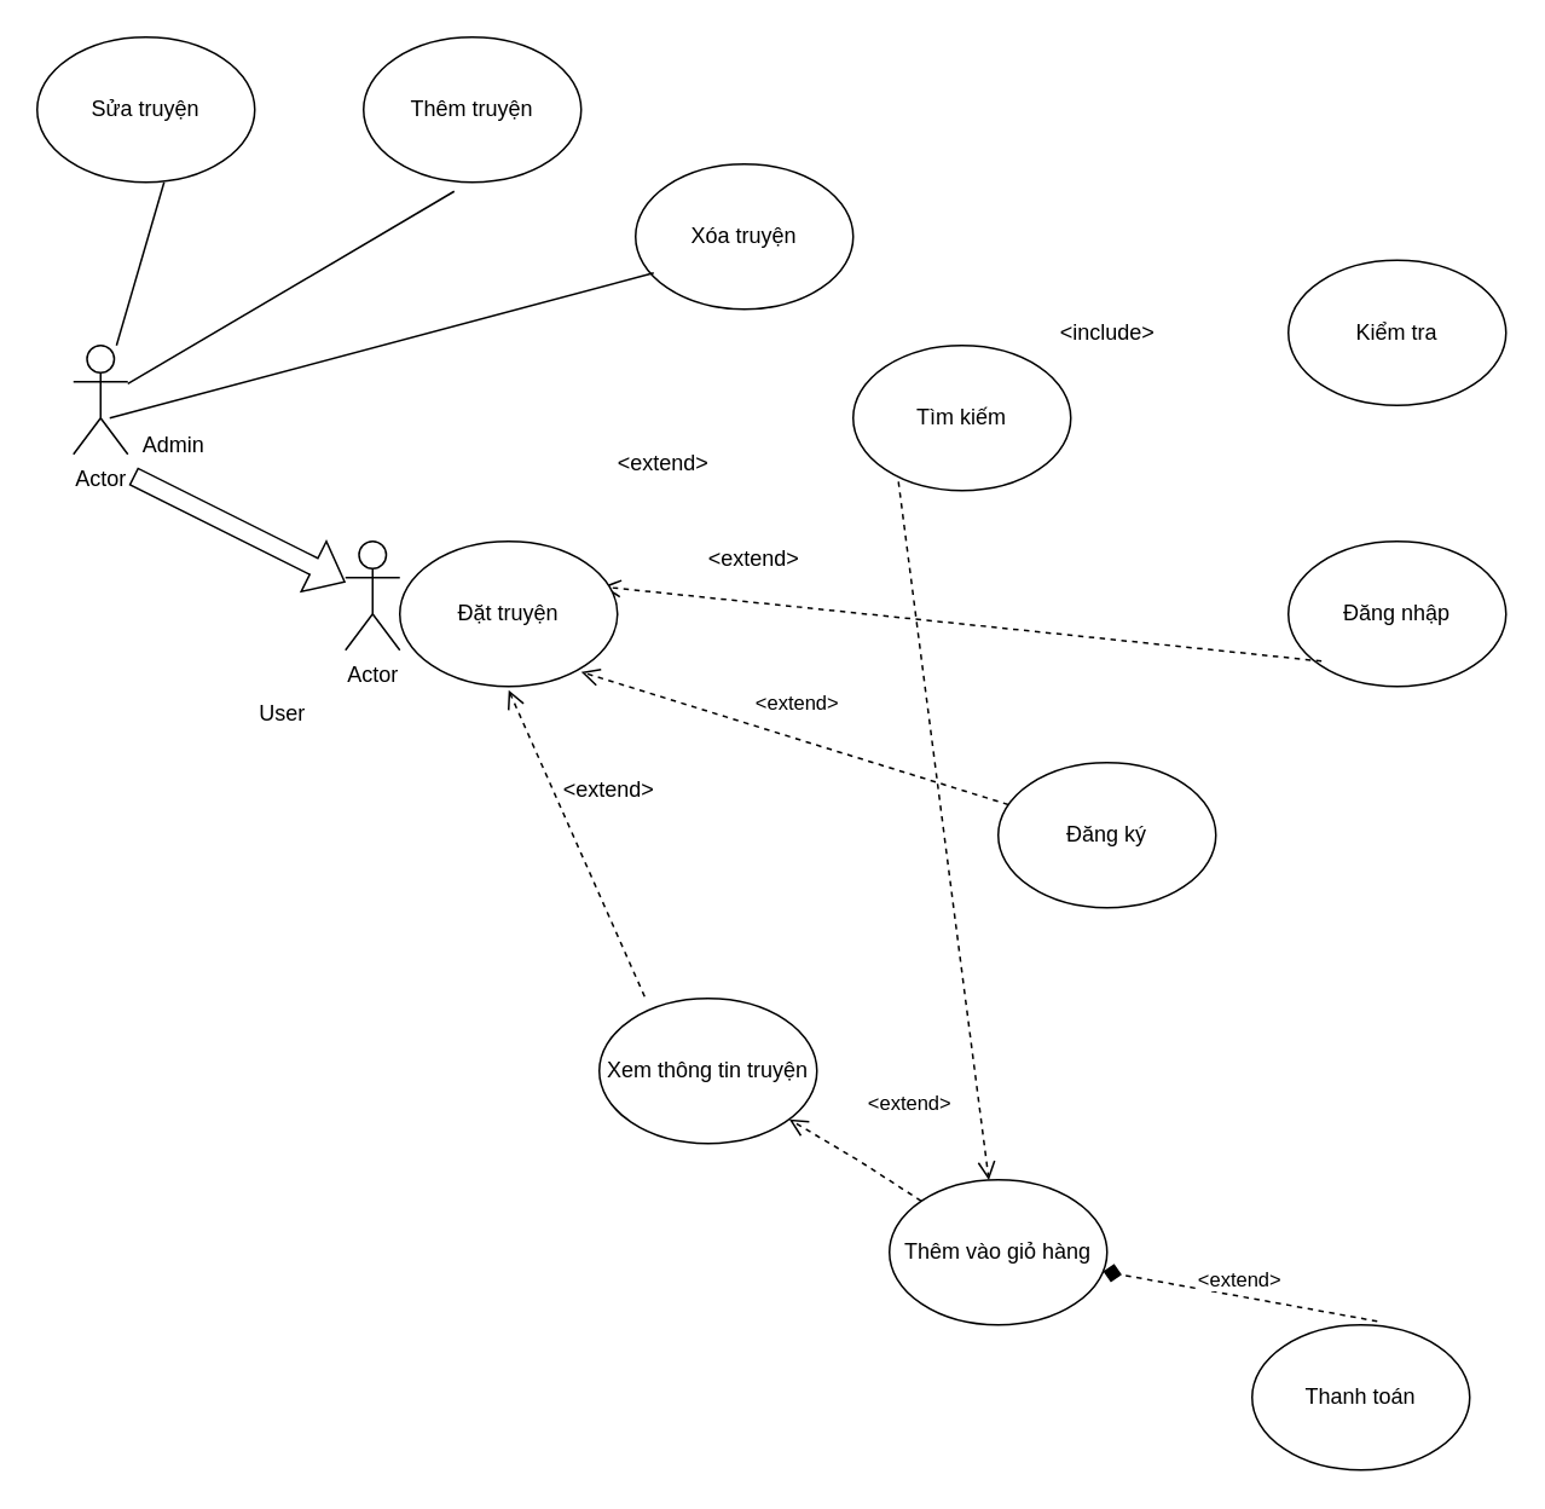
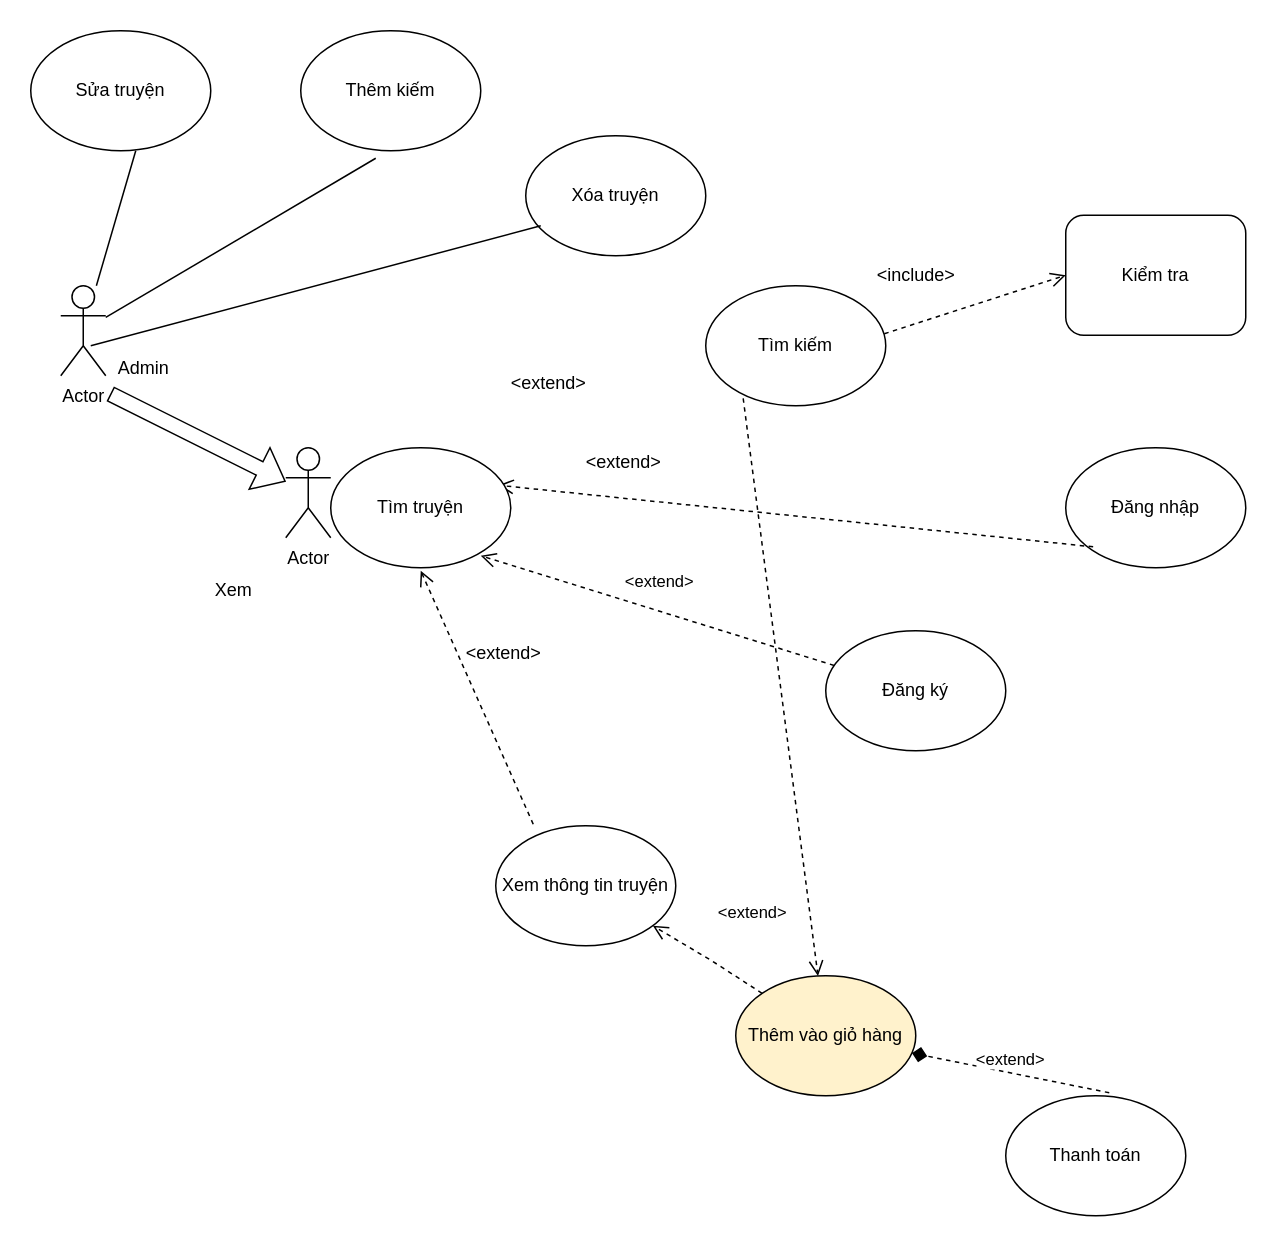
  <mxCell id="0" />
  <mxCell id="1" parent="0" />
  <mxCell id="2" value="Actor" style="shape=umlActor;verticalLabelPosition=bottom;verticalAlign=top;html=1;" parent="1" vertex="1"><mxGeometry x="190" y="298" width="30" height="60" as="geometry" /></mxCell>
  <mxCell id="3" value="Đăng nhập" style="ellipse;whiteSpace=wrap;html=1;fontStyle=0" parent="1" vertex="1"><mxGeometry x="710" y="298" width="120" height="80" as="geometry" /></mxCell>
  <mxCell id="4" value="Đăng ký" style="ellipse;whiteSpace=wrap;html=1;" parent="1" vertex="1"><mxGeometry x="550" y="420" width="120" height="80" as="geometry" /></mxCell>
  <mxCell id="5" value="Xem thông tin truyện" style="ellipse;whiteSpace=wrap;html=1;" parent="1" vertex="1"><mxGeometry x="330" y="550" width="120" height="80" as="geometry" /></mxCell>
  <mxCell id="6" value="Actor" style="shape=umlActor;verticalLabelPosition=bottom;verticalAlign=top;html=1;" parent="1" vertex="1"><mxGeometry x="40" y="190" width="30" height="60" as="geometry" /></mxCell>
  <mxCell id="7" value="Admin" style="text;html=1;align=center;verticalAlign=middle;resizable=0;points=[];autosize=1;strokeColor=none;fillColor=none;" parent="1" vertex="1"><mxGeometry x="65" y="230" width="60" height="30" as="geometry" /></mxCell>
- <mxCell id="8" value="User" style="text;html=1;align=center;verticalAlign=middle;resizable=0;points=[];autosize=1;strokeColor=none;fillColor=none;" parent="1" vertex="1"><mxGeometry x="130" y="378" width="50" height="30" as="geometry" /></mxCell>
- <mxCell id="9" value="Thêm truyện" style="ellipse;whiteSpace=wrap;html=1;" parent="1" vertex="1"><mxGeometry x="200" y="20" width="120" height="80" as="geometry" /></mxCell>
+ <mxCell id="8" value="Xem" style="text;html=1;align=center;verticalAlign=middle;resizable=0;points=[];autosize=1;strokeColor=none;fillColor=none;" parent="1" vertex="1"><mxGeometry x="130" y="378" width="50" height="30" as="geometry" /></mxCell>
+ <mxCell id="9" value="Thêm kiếm" style="ellipse;whiteSpace=wrap;html=1;" parent="1" vertex="1"><mxGeometry x="200" y="20" width="120" height="80" as="geometry" /></mxCell>
  <mxCell id="10" value="Sửa truyện" style="ellipse;whiteSpace=wrap;html=1;" parent="1" vertex="1"><mxGeometry y="20" width="120" height="80" as="geometry" x="20" /></mxCell>
  <mxCell id="11" value="Xóa truyện" style="ellipse;whiteSpace=wrap;html=1;" parent="1" vertex="1"><mxGeometry x="350" y="90" width="120" height="80" as="geometry" /></mxCell>
  <mxCell id="12" value="" style="endArrow=none;html=1;rounded=0;" parent="1" source="6" edge="1"><mxGeometry width="50" height="50" relative="1" as="geometry"><mxPoint x="40" y="150" as="sourcePoint" /><mxPoint x="90" y="100" as="targetPoint" /></mxGeometry></mxCell>
  <mxCell id="13" value="" style="endArrow=none;html=1;rounded=0;" parent="1" source="6" edge="1"><mxGeometry width="50" height="50" relative="1" as="geometry"><mxPoint x="200" y="155" as="sourcePoint" /><mxPoint x="250" y="105" as="targetPoint" /></mxGeometry></mxCell>
  <mxCell id="14" value="" style="endArrow=none;html=1;rounded=0;exitX=0.667;exitY=0.667;exitDx=0;exitDy=0;exitPerimeter=0;" parent="1" source="6" edge="1"><mxGeometry width="50" height="50" relative="1" as="geometry"><mxPoint x="310" y="200" as="sourcePoint" /><mxPoint x="360" y="150" as="targetPoint" /></mxGeometry></mxCell>
  <mxCell id="15" value="Tìm kiếm" style="ellipse;whiteSpace=wrap;html=1;" parent="1" vertex="1"><mxGeometry x="470" y="190" width="120" height="80" as="geometry" /></mxCell>
  <mxCell id="16" value="" style="shape=flexArrow;endArrow=classic;html=1;rounded=0;exitX=0.133;exitY=1.067;exitDx=0;exitDy=0;exitPerimeter=0;" parent="1" source="7" target="2" edge="1"><mxGeometry width="50" height="50" relative="1" as="geometry"><mxPoint x="65" y="343" as="sourcePoint" /><mxPoint x="115" y="293" as="targetPoint" /></mxGeometry></mxCell>
- <mxCell id="17" value="Thêm vào giỏ hàng" style="ellipse;whiteSpace=wrap;html=1;" parent="1" vertex="1"><mxGeometry x="490" y="650" width="120" height="80" as="geometry" /></mxCell>
+ <mxCell id="17" value="Thêm vào giỏ hàng" style="ellipse;whiteSpace=wrap;html=1;fillColor=#fff2cc;" parent="1" vertex="1"><mxGeometry x="490" y="650" width="120" height="80" as="geometry" /></mxCell>
  <mxCell id="18" value="&amp;lt;extend&amp;gt;" style="text;html=1;align=center;verticalAlign=middle;resizable=0;points=[];autosize=1;strokeColor=none;fillColor=none;" parent="1" vertex="1"><mxGeometry x="380" y="293" width="70" height="30" as="geometry" /></mxCell>
  <mxCell id="19" value="&amp;lt;extend&amp;gt;" style="text;html=1;align=center;verticalAlign=middle;resizable=0;points=[];autosize=1;strokeColor=none;fillColor=none;" parent="1" vertex="1"><mxGeometry x="330" y="240" width="70" height="30" as="geometry" /></mxCell>
  <mxCell id="20" value="&amp;lt;extend&amp;gt;" style="text;html=1;align=center;verticalAlign=middle;resizable=0;points=[];autosize=1;strokeColor=none;fillColor=none;" parent="1" vertex="1"><mxGeometry x="300" y="420" width="70" height="30" as="geometry" /></mxCell>
  <mxCell id="21" value="" style="html=1;verticalAlign=bottom;endArrow=open;dashed=1;endSize=8;curved=0;rounded=0;entryX=0.75;entryY=0.1;entryDx=0;entryDy=0;entryPerimeter=0;exitX=-0.008;exitY=0.588;exitDx=0;exitDy=0;exitPerimeter=0;" parent="1" edge="1"><mxGeometry relative="1" as="geometry"><mxPoint x="728.27" y="364.04" as="sourcePoint" /><mxPoint x="331.73" y="323" as="targetPoint" /></mxGeometry></mxCell>
  <mxCell id="22" value="&amp;lt;extend&amp;gt;" style="html=1;verticalAlign=bottom;endArrow=open;dashed=1;endSize=8;curved=0;rounded=0;" parent="1" source="4" edge="1"><mxGeometry x="0.017" y="-11" relative="1" as="geometry"><mxPoint x="490" y="460" as="sourcePoint" /><mxPoint x="320" y="370" as="targetPoint" /><mxPoint as="offset" /></mxGeometry></mxCell>
  <mxCell id="23" value="" style="html=1;verticalAlign=bottom;endArrow=open;dashed=1;endSize=8;curved=0;rounded=0;" parent="1" edge="1"><mxGeometry relative="1" as="geometry"><mxPoint x="355" y="549" as="sourcePoint" /><mxPoint x="280" y="380" as="targetPoint" /></mxGeometry></mxCell>
- <mxCell id="24" value="Thanh toán" style="ellipse;whiteSpace=wrap;html=1;" parent="1" vertex="1"><mxGeometry x="690" y="730" width="120" height="80" as="geometry" /></mxCell>
+ <mxCell id="24" value="Thanh toán" style="ellipse;whiteSpace=wrap;html=1;" parent="1" vertex="1"><mxGeometry x="670" y="730" width="120" height="80" as="geometry" /></mxCell>
  <mxCell id="25" value="&amp;lt;extend&amp;gt;" style="html=1;verticalAlign=bottom;endArrow=open;dashed=1;endSize=8;curved=0;rounded=0;exitX=0;exitY=0;exitDx=0;exitDy=0;" parent="1" source="17" target="5" edge="1"><mxGeometry x="-0.292" y="-34" relative="1" as="geometry"><mxPoint x="514" y="630" as="sourcePoint" /><mxPoint x="434" y="630" as="targetPoint" /><Array as="points"><mxPoint x="474" y="640" /></Array><mxPoint as="offset" /></mxGeometry></mxCell>
- <mxCell id="26" value="Kiểm tra" style="ellipse;whiteSpace=wrap;html=1;" parent="1" vertex="1"><mxGeometry x="710" y="143" width="120" height="80" as="geometry" /></mxCell>
+ <mxCell id="26" value="Kiểm tra" style="whiteSpace=wrap;html=1;rounded=1;" parent="1" vertex="1"><mxGeometry x="710" y="143" width="120" height="80" as="geometry" /></mxCell>
+ <mxCell id="27" value="" style="html=1;verticalAlign=bottom;endArrow=open;dashed=1;endSize=8;curved=0;rounded=0;entryX=0;entryY=0.5;entryDx=0;entryDy=0;exitX=0.992;exitY=0.4;exitDx=0;exitDy=0;exitPerimeter=0;" parent="1" source="15" target="26" edge="1"><mxGeometry x="-1" y="-22" relative="1" as="geometry"><mxPoint x="610" y="220" as="sourcePoint" /><mxPoint x="590" y="180" as="targetPoint" /><mxPoint x="10" y="2" as="offset" /></mxGeometry></mxCell>
  <mxCell id="28" value="&amp;lt;include&amp;gt;" style="text;html=1;align=center;verticalAlign=middle;resizable=0;points=[];autosize=1;strokeColor=none;fillColor=none;" parent="1" vertex="1"><mxGeometry x="570" y="168" width="80" height="30" as="geometry" /></mxCell>
  <mxCell id="29" value="&amp;lt;extend&amp;gt;" style="html=1;verticalAlign=bottom;endArrow=diamond;dashed=1;endSize=8;curved=0;rounded=0;exitX=0.575;exitY=-0.025;exitDx=0;exitDy=0;exitPerimeter=0;" parent="1" source="24" target="17" edge="1"><mxGeometry relative="1" as="geometry"><mxPoint x="720" y="770" as="sourcePoint" /><mxPoint x="640" y="770" as="targetPoint" /></mxGeometry></mxCell>
- <mxCell id="30" value="Đặt truyện" style="ellipse;whiteSpace=wrap;html=1;" vertex="1" parent="1"><mxGeometry x="220" y="298" width="120" height="80" as="geometry" /></mxCell>
+ <mxCell id="30" value="Tìm truyện" style="ellipse;whiteSpace=wrap;html=1;" vertex="1" parent="1"><mxGeometry x="220" y="298" width="120" height="80" as="geometry" /></mxCell>
  <mxCell id="31" value="" style="html=1;verticalAlign=bottom;endArrow=open;dashed=1;endSize=8;curved=0;rounded=0;exitX=0.208;exitY=0.938;exitDx=0;exitDy=0;exitPerimeter=0;" edge="1" parent="1" source="15" target="17"><mxGeometry relative="1" as="geometry"><mxPoint x="570" y="280" as="sourcePoint" /><mxPoint x="180" y="240" as="targetPoint" /></mxGeometry></mxCell>
